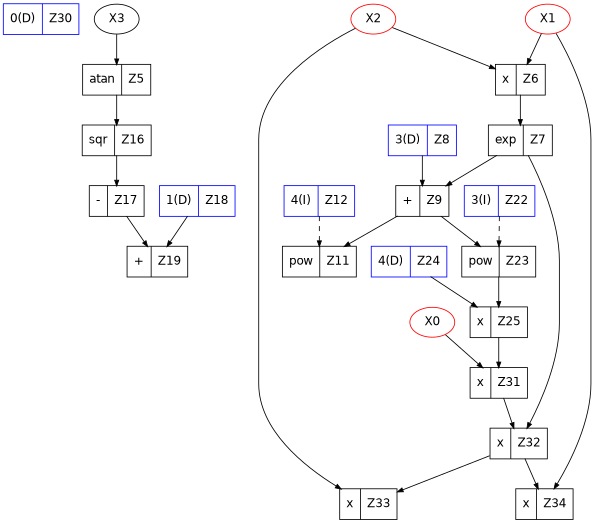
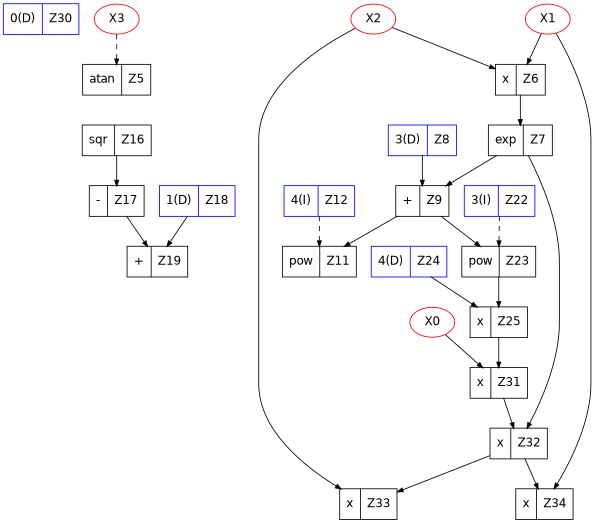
  digraph {
    fontname="DejaVu Sans"
    node [color=black fontname="DejaVu Sans" shape=record]
    edge [arrowsize=0.7 fontname="DejaVu Sans"]
    n1 [color=blue label="<f0> 0(D)|<f1> Z30"]
-   X3 [shape=ellipse]
+   X3 [color=red shape=ellipse]
    n3 [label="<f0> atan|<f1> Z5"]
    n4 [label="<f0> sqr|<f1> Z16"]
    X2 [color=red shape=ellipse]
    n6 [label="<f0>  x |<f1> Z6"]
    n7 [label="<f0>  x |<f1> Z33"]
    n8 [label="<f0> exp|<f1> Z7"]
    n9 [color=blue label="<f0> 3(D)|<f1> Z8"]
    n10 [label="<f0>  + |<f1> Z9"]
    n11 [label="<f0> pow|<f1> Z11"]
    n12 [label="<f0> pow|<f1> Z23"]
    X1 [color=red shape=ellipse]
    n14 [label="<f0>  x |<f1> Z34"]
    n15 [label="<f0>  x |<f1> Z32"]
    n16 [label="<f0>  x |<f1> Z25"]
    n17 [color=blue label="<f0> 4(I)|<f1> Z12"]
    X0 [color=red shape=ellipse]
    n19 [label="<f0>  x |<f1> Z31"]
    n20 [color=blue label="<f0> 3(I)|<f1> Z22"]
    n21 [color=blue label="<f0> 4(D)|<f1> Z24"]
    n22 [color=blue label="<f0> 1(D)|<f1> Z18"]
    n23 [label="<f0>  + |<f1> Z19"]
    n24 [label="<f0>  - |<f1> Z17"]
-   X3 -> n3
-   n3 -> n4
+   X3 -> n3 [style=dashed]
    n4 -> n24
    X2 -> n6
    X2 -> n7
    n6 -> n8
    n8 -> n10
    n8 -> n15
    n9 -> n10
    n10 -> n11
    n10 -> n12
    n12 -> n16
    X1 -> n6
    X1 -> n14
    n15 -> n7
    n15 -> n14
    n16 -> n19
    n17 -> n11 [style=dashed]
    X0 -> n19
    n19 -> n15
    n20 -> n12 [style=dashed]
    n21 -> n16
    n22 -> n23
    n24 -> n23
  }
